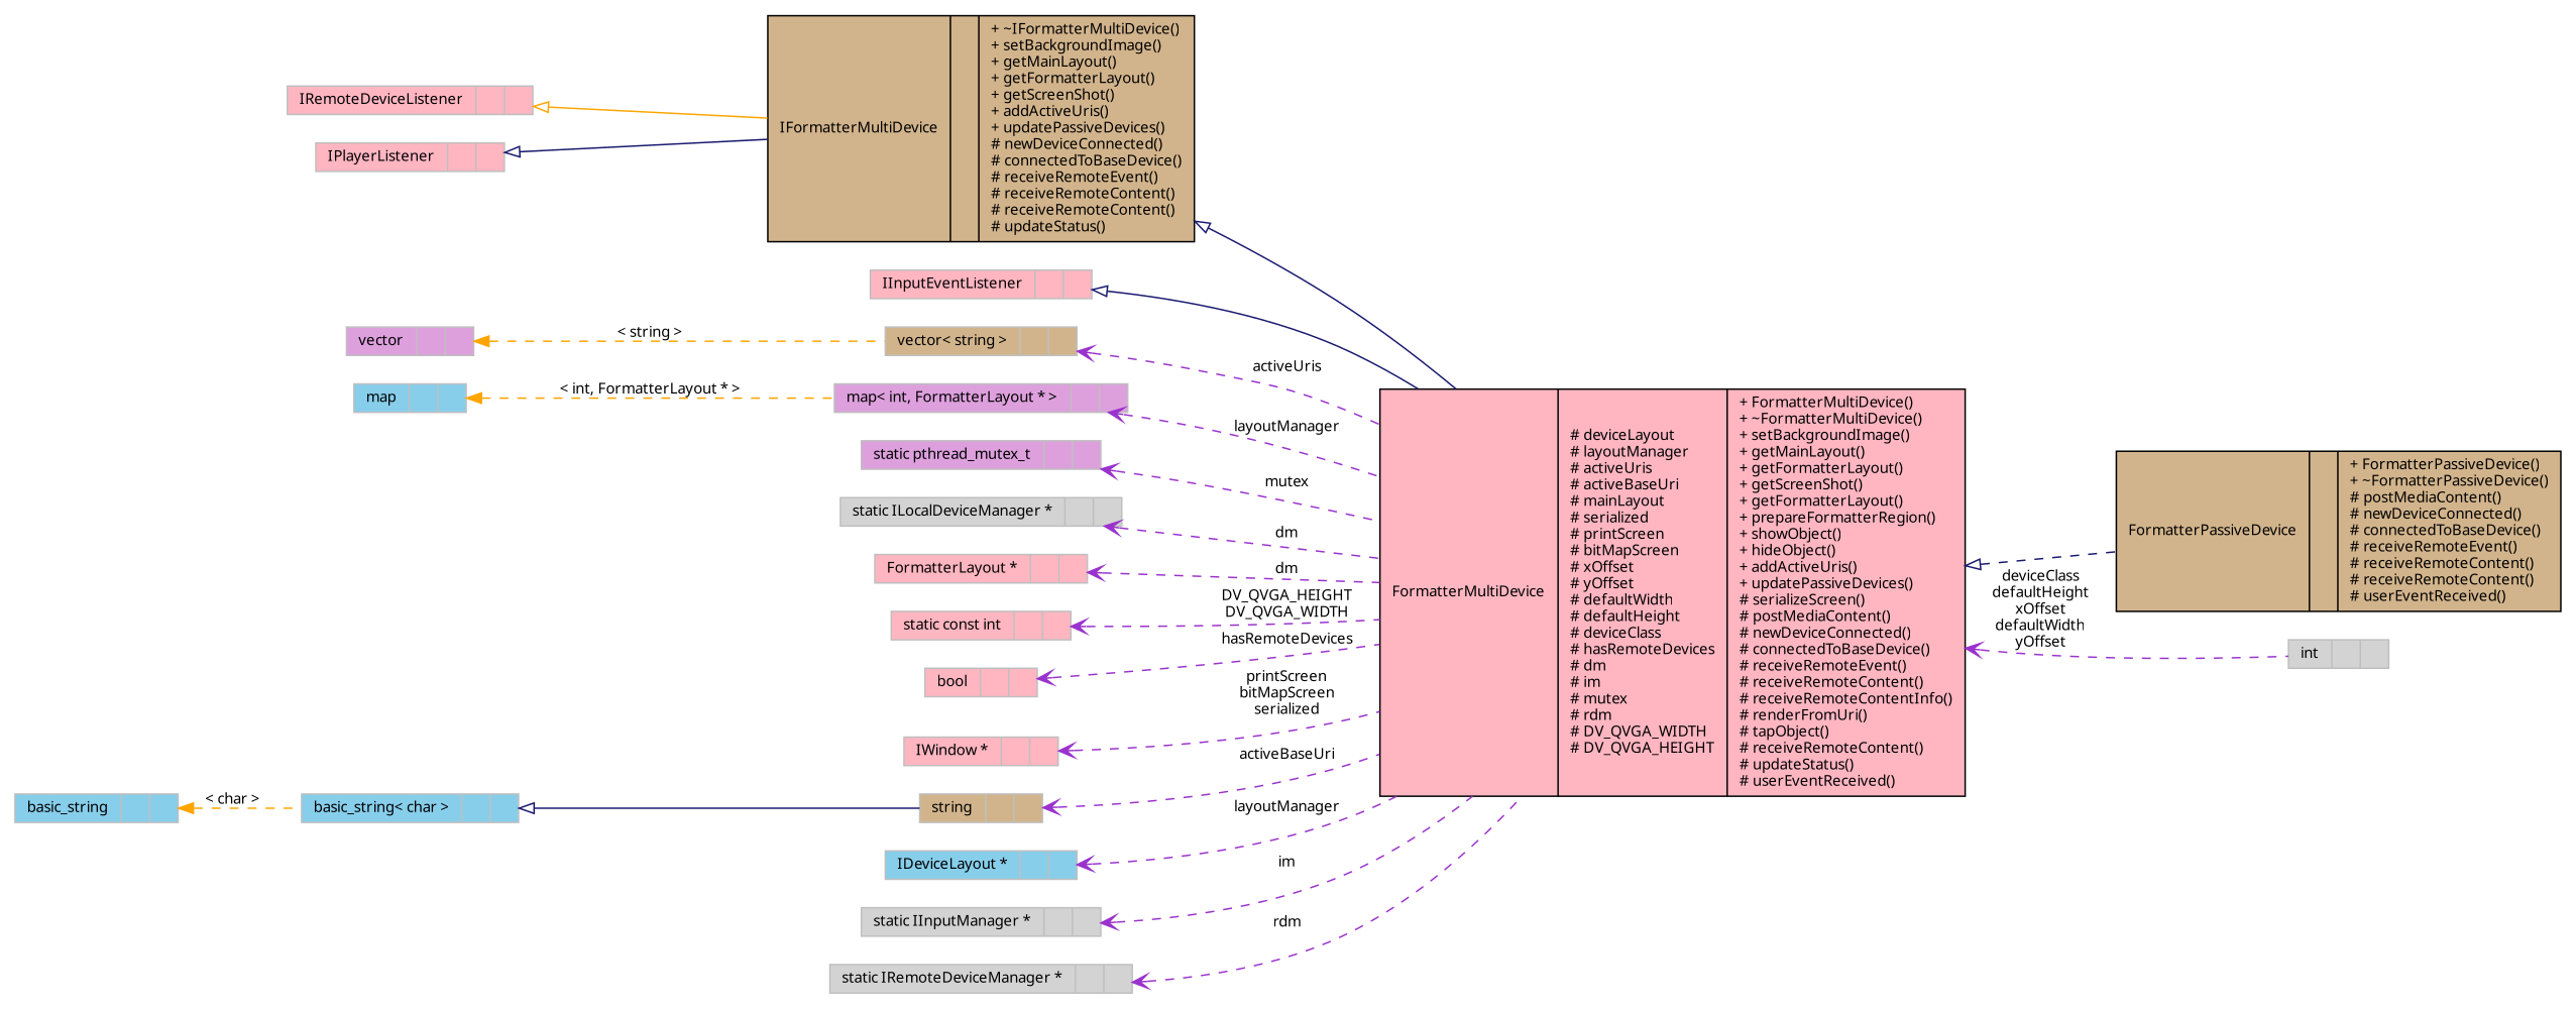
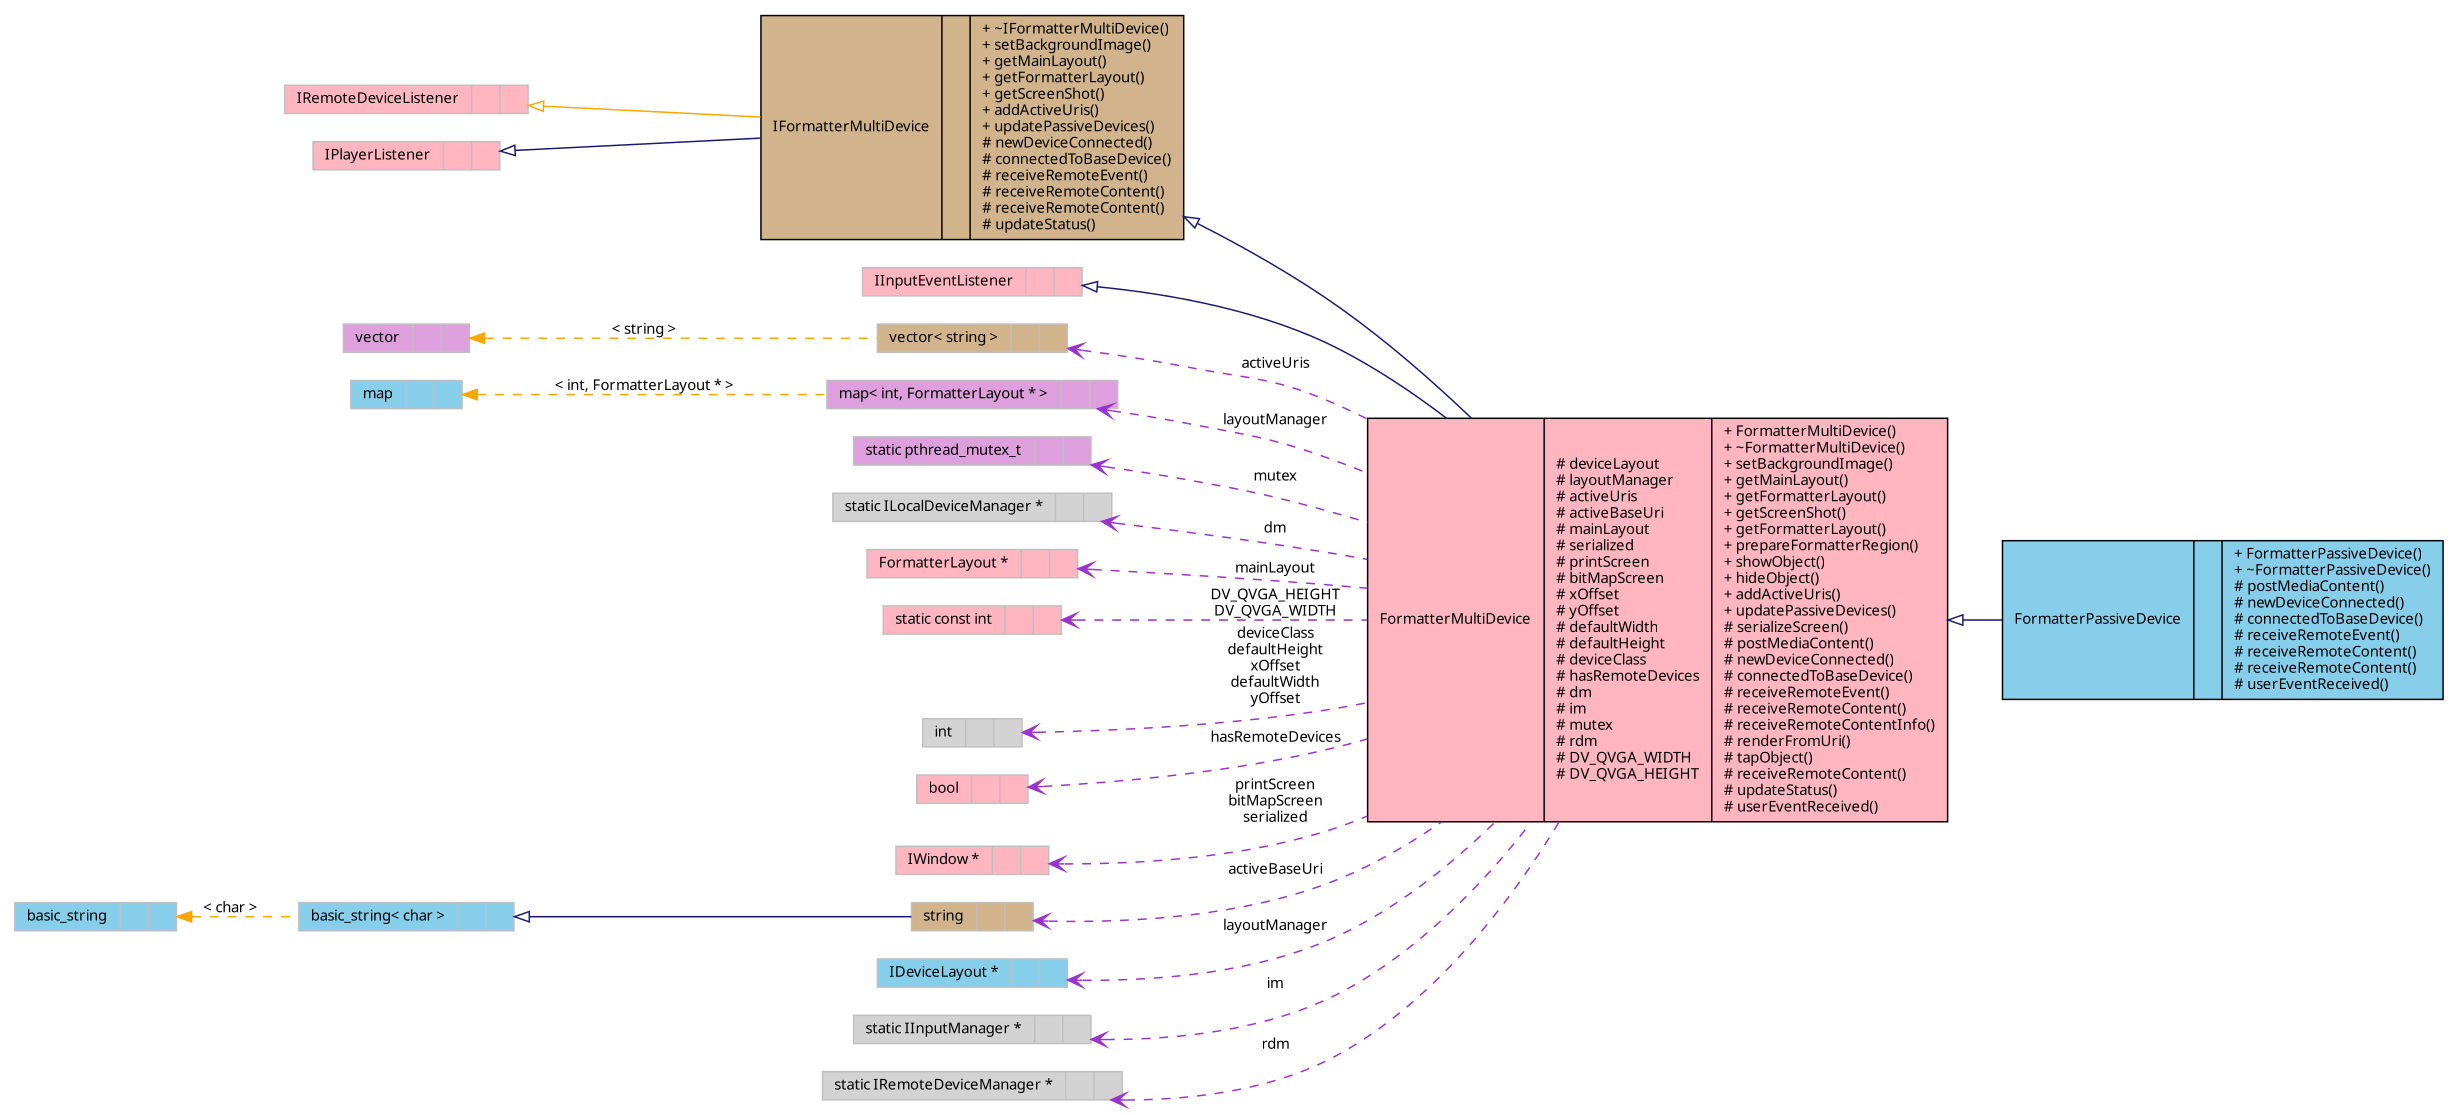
  digraph {
    rankdir=LR
    node [color=grey75 fillcolor=lightpink fontname="FreeSans.ttf" fontsize=10 shape=record style=filled]
    edge [arrowtail=open color=darkorchid3 dir=back fontname="FreeSans.ttf" fontsize=10 labelfontname="FreeSans.ttf" labelfontsize=10 style=dashed]
-   n1 [color=black fillcolor=tan fontcolor=black height=0.2 label="{FormatterPassiveDevice\n||+ FormatterPassiveDevice()\l+ ~FormatterPassiveDevice()\l# postMediaContent()\l# newDeviceConnected()\l# connectedToBaseDevice()\l# receiveRemoteEvent()\l# receiveRemoteContent()\l# receiveRemoteContent()\l# userEventReceived()\l}" width=0.4]
+   n1 [color=black fillcolor=skyblue fontcolor=black height=0.2 label="{FormatterPassiveDevice\n||+ FormatterPassiveDevice()\l+ ~FormatterPassiveDevice()\l# postMediaContent()\l# newDeviceConnected()\l# connectedToBaseDevice()\l# receiveRemoteEvent()\l# receiveRemoteContent()\l# receiveRemoteContent()\l# userEventReceived()\l}" width=0.4]
    n2 [color=black height=0.2 label="{FormatterMultiDevice\n|# deviceLayout\l# layoutManager\l# activeUris\l# activeBaseUri\l# mainLayout\l# serialized\l# printScreen\l# bitMapScreen\l# xOffset\l# yOffset\l# defaultWidth\l# defaultHeight\l# deviceClass\l# hasRemoteDevices\l# dm\l# im\l# mutex\l# rdm\l# DV_QVGA_WIDTH\l# DV_QVGA_HEIGHT\l|+ FormatterMultiDevice()\l+ ~FormatterMultiDevice()\l+ setBackgroundImage()\l+ getMainLayout()\l+ getFormatterLayout()\l+ getScreenShot()\l+ getFormatterLayout()\l+ prepareFormatterRegion()\l+ showObject()\l+ hideObject()\l+ addActiveUris()\l+ updatePassiveDevices()\l# serializeScreen()\l# postMediaContent()\l# newDeviceConnected()\l# connectedToBaseDevice()\l# receiveRemoteEvent()\l# receiveRemoteContent()\l# receiveRemoteContentInfo()\l# renderFromUri()\l# tapObject()\l# receiveRemoteContent()\l# updateStatus()\l# userEventReceived()\l}" width=0.4]
    n3 [color=black fillcolor=tan height=0.2 label="{IFormatterMultiDevice\n||+ ~IFormatterMultiDevice()\l+ setBackgroundImage()\l+ getMainLayout()\l+ getFormatterLayout()\l+ getScreenShot()\l+ addActiveUris()\l+ updatePassiveDevices()\l# newDeviceConnected()\l# connectedToBaseDevice()\l# receiveRemoteEvent()\l# receiveRemoteContent()\l# receiveRemoteContent()\l# updateStatus()\l}" width=0.4]
    n4 [height=0.2 label="{IRemoteDeviceListener\n||}" width=0.4]
    n5 [height=0.2 label="{IPlayerListener\n||}" width=0.4]
    n6 [height=0.2 label="{IInputEventListener\n||}" width=0.4]
    n7 [fillcolor=tan height=0.2 label="{vector\< string \>\n||}" width=0.4]
    n8 [fillcolor=plum height=0.2 label="{vector\n||}" width=0.4]
    n9 [fillcolor=plum height=0.2 label="{map\< int, FormatterLayout * \>\n||}" width=0.4]
    n10 [fillcolor=skyblue height=0.2 label="{map\n||}" width=0.4]
    n11 [fillcolor=plum height=0.2 label="{static pthread_mutex_t\n||}" width=0.4]
    n12 [fillcolor=lightgrey height=0.2 label="{static ILocalDeviceManager *\n||}" width=0.4]
    n13 [height=0.2 label="{FormatterLayout *\n||}" width=0.4]
    n14 [height=0.2 label="{static const int\n||}" width=0.4]
    n15 [fillcolor=lightgrey height=0.2 label="{int\n||}" width=0.4]
    n16 [height=0.2 label="{bool\n||}" width=0.4]
    n17 [height=0.2 label="{IWindow *\n||}" width=0.4]
    n18 [fillcolor=tan height=0.2 label="{string\n||}" width=0.4]
    n19 [fillcolor=skyblue height=0.2 label="{basic_string\< char \>\n||}" width=0.4]
    n20 [fillcolor=skyblue height=0.2 label="{basic_string\n||}" width=0.4]
    n21 [fillcolor=skyblue height=0.2 label="{IDeviceLayout *\n||}" width=0.4]
    n22 [fillcolor=lightgrey height=0.2 label="{static IInputManager *\n||}" width=0.4]
    n23 [fillcolor=lightgrey height=0.2 label="{static IRemoteDeviceManager *\n||}" width=0.4]
-   n2 -> n1 [arrowtail=empty color=midnightblue]
+   n2 -> n1 [arrowtail=empty color=midnightblue style=solid]
    n3 -> n2 [arrowtail=empty color=midnightblue style=solid]
    n4 -> n3 [arrowtail=empty color=orange style=solid]
    n5 -> n3 [arrowtail=empty color=midnightblue style=solid]
    n6 -> n2 [arrowtail=empty color=midnightblue style=solid]
    n7 -> n2 [label=activeUris]
    n8 -> n7 [color=orange label="\< string \>" arrowtail=""]
    n9 -> n2 [label=layoutManager]
    n10 -> n9 [color=orange label="\< int, FormatterLayout * \>" arrowtail=""]
    n11 -> n2 [label=mutex]
    n12 -> n2 [label=dm]
-   n13 -> n2 [label=dm]
+   n13 -> n2 [label=mainLayout]
    n14 -> n2 [label="DV_QVGA_HEIGHT\nDV_QVGA_WIDTH"]
-   n2 -> n15 [label="deviceClass\ndefaultHeight\nxOffset\ndefaultWidth\nyOffset"]
+   n15 -> n2 [label="deviceClass\ndefaultHeight\nxOffset\ndefaultWidth\nyOffset"]
    n16 -> n2 [label=hasRemoteDevices]
    n17 -> n2 [label="printScreen\nbitMapScreen\nserialized"]
    n18 -> n2 [label=activeBaseUri]
    n19 -> n18 [arrowtail=empty color=midnightblue style=solid]
    n20 -> n19 [color=orange label="\< char \>" arrowtail=""]
    n21 -> n2 [label=layoutManager]
    n22 -> n2 [label=im]
    n23 -> n2 [label=rdm]
  }
